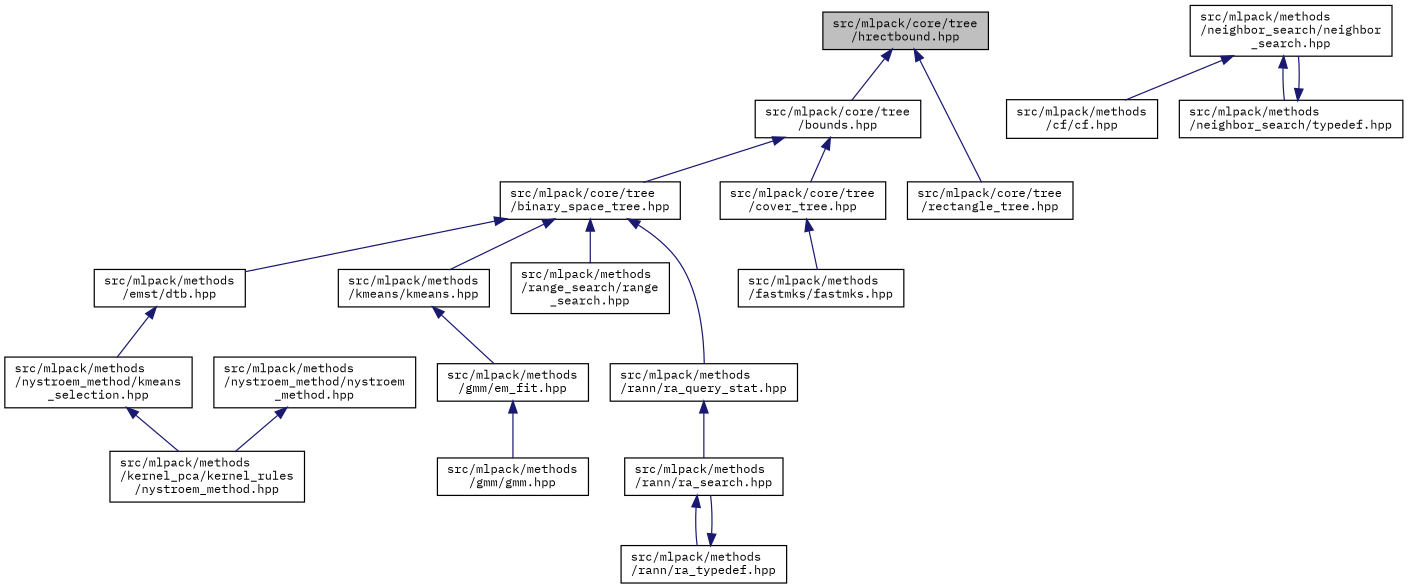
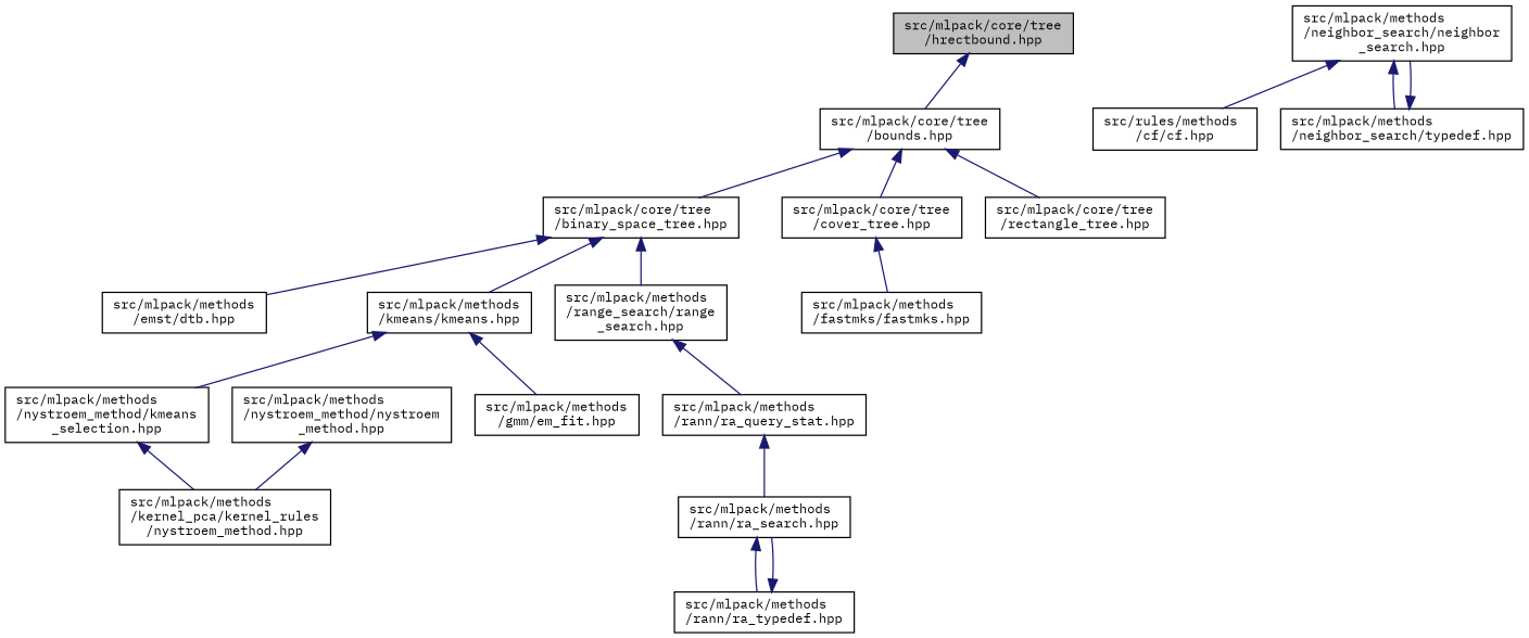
  digraph {
    fontname="IBM Plex Mono"
    node [color=black fillcolor=white fontname="IBM Plex Mono" fontsize=10 shape=record style=filled]
    edge [color=midnightblue dir=back fontname="IBM Plex Mono" fontsize=10 labelfontname=Helvetica labelfontsize=10 style=solid]
    n1 [fillcolor=grey75 fontcolor=black height=0.2 label="src/mlpack/core/tree\l/hrectbound.hpp" width=0.4]
    n2 [height=0.2 label="src/mlpack/core/tree\l/bounds.hpp" width=0.4]
    n3 [height=0.2 label="src/mlpack/core/tree\l/binary_space_tree.hpp" width=0.4]
    n4 [height=0.2 label="src/mlpack/core/tree\l/cover_tree.hpp" width=0.4]
    n5 [height=0.2 label="src/mlpack/core/tree\l/rectangle_tree.hpp" width=0.4]
    n6 [height=0.2 label="src/mlpack/methods\l/emst/dtb.hpp" width=0.4]
    n7 [height=0.2 label="src/mlpack/methods\l/kmeans/kmeans.hpp" width=0.4]
    n8 [height=0.2 label="src/mlpack/methods\l/range_search/range\l_search.hpp" width=0.4]
    n9 [height=0.2 label="src/mlpack/methods\l/rann/ra_query_stat.hpp" width=0.4]
    n10 [height=0.2 label="src/mlpack/methods\l/fastmks/fastmks.hpp" width=0.4]
    n11 [height=0.2 label="src/mlpack/methods\l/gmm/em_fit.hpp" width=0.4]
    n12 [height=0.2 label="src/mlpack/methods\l/nystroem_method/kmeans\l_selection.hpp" width=0.4]
    n13 [height=0.2 label="src/mlpack/methods\l/neighbor_search/neighbor\l_search.hpp" width=0.4]
-   n14 [height=0.2 label="src/mlpack/methods\l/cf/cf.hpp" width=0.4]
+   n14 [height=0.2 label="src/rules/methods\l/cf/cf.hpp" width=0.4]
    n15 [height=0.2 label="src/mlpack/methods\l/neighbor_search/typedef.hpp" width=0.4]
    n16 [height=0.2 label="src/mlpack/methods\l/rann/ra_search.hpp" width=0.4]
    n17 [height=0.2 label="src/mlpack/methods\l/rann/ra_typedef.hpp" width=0.4]
-   n18 [height=0.2 label="src/mlpack/methods\l/gmm/gmm.hpp" width=0.4]
    n19 [height=0.2 label="src/mlpack/methods\l/kernel_pca/kernel_rules\l/nystroem_method.hpp" width=0.4]
    n20 [height=0.2 label="src/mlpack/methods\l/nystroem_method/nystroem\l_method.hpp" width=0.4]
    n1 -> n2
    n2 -> n3
    n2 -> n4
-   n1 -> n5
+   n2 -> n5
    n3 -> n6
    n3 -> n7
    n3 -> n8
-   n3 -> n9
+   n8 -> n9
    n4 -> n10
    n7 -> n11
-   n6 -> n12
+   n7 -> n12
    n9 -> n16
-   n11 -> n18
    n12 -> n19
    n13 -> n14
    n13 -> n15
    n15 -> n13
    n16 -> n17
    n17 -> n16
    n20 -> n19
  }
